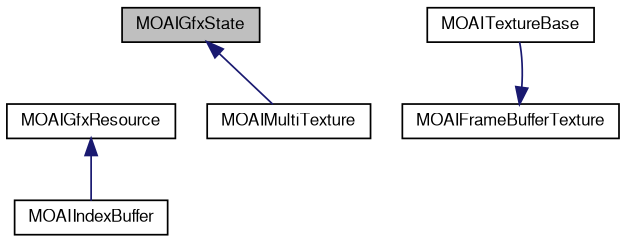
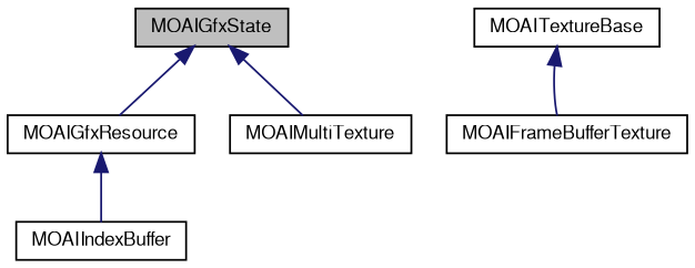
  digraph {
    node [color=black fillcolor=white fontname=FreeSans fontsize=10 shape=record style=filled]
    edge [color=midnightblue dir=back fontname=FreeSans fontsize=10 labelfontname=FreeSans labelfontsize=10 style=solid]
    n1 [fillcolor=grey75 fontcolor=black height=0.2 label=MOAIGfxState width=0.4]
    n2 [height=0.2 label=MOAIGfxResource width=0.4]
    n3 [height=0.2 label=MOAIMultiTexture width=0.4]
    n4 [height=0.2 label=MOAIIndexBuffer width=0.4]
    n5 [height=0.2 label=MOAITextureBase width=0.4]
    n6 [height=0.2 label=MOAIFrameBufferTexture width=0.4]
+   n1 -> n2
    n1 -> n3
    n2 -> n4
-   n6 -> n5
+   n5 -> n6
  }
